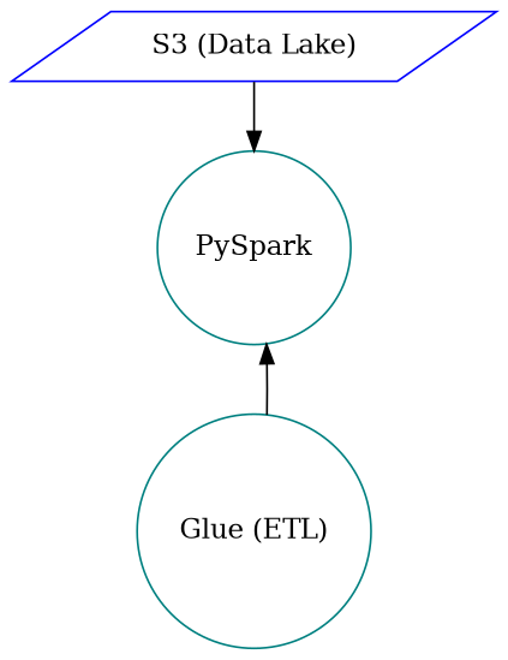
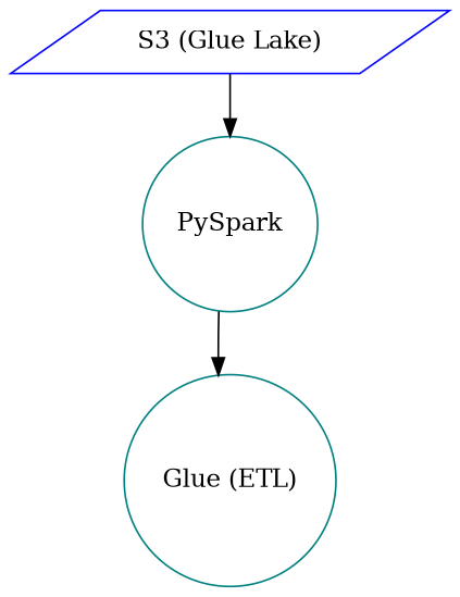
  digraph {
    node [color=teal shape=circle]
-   n1 [color=blue label="S3 (Data Lake)" shape=parallelogram]
+   n1 [color=blue label="S3 (Glue Lake)" shape=parallelogram]
    n2 [label=PySpark]
    n3 [label="Glue (ETL)"]
    n1 -> n2
-   n3 -> n2
+   n2 -> n3
  }
